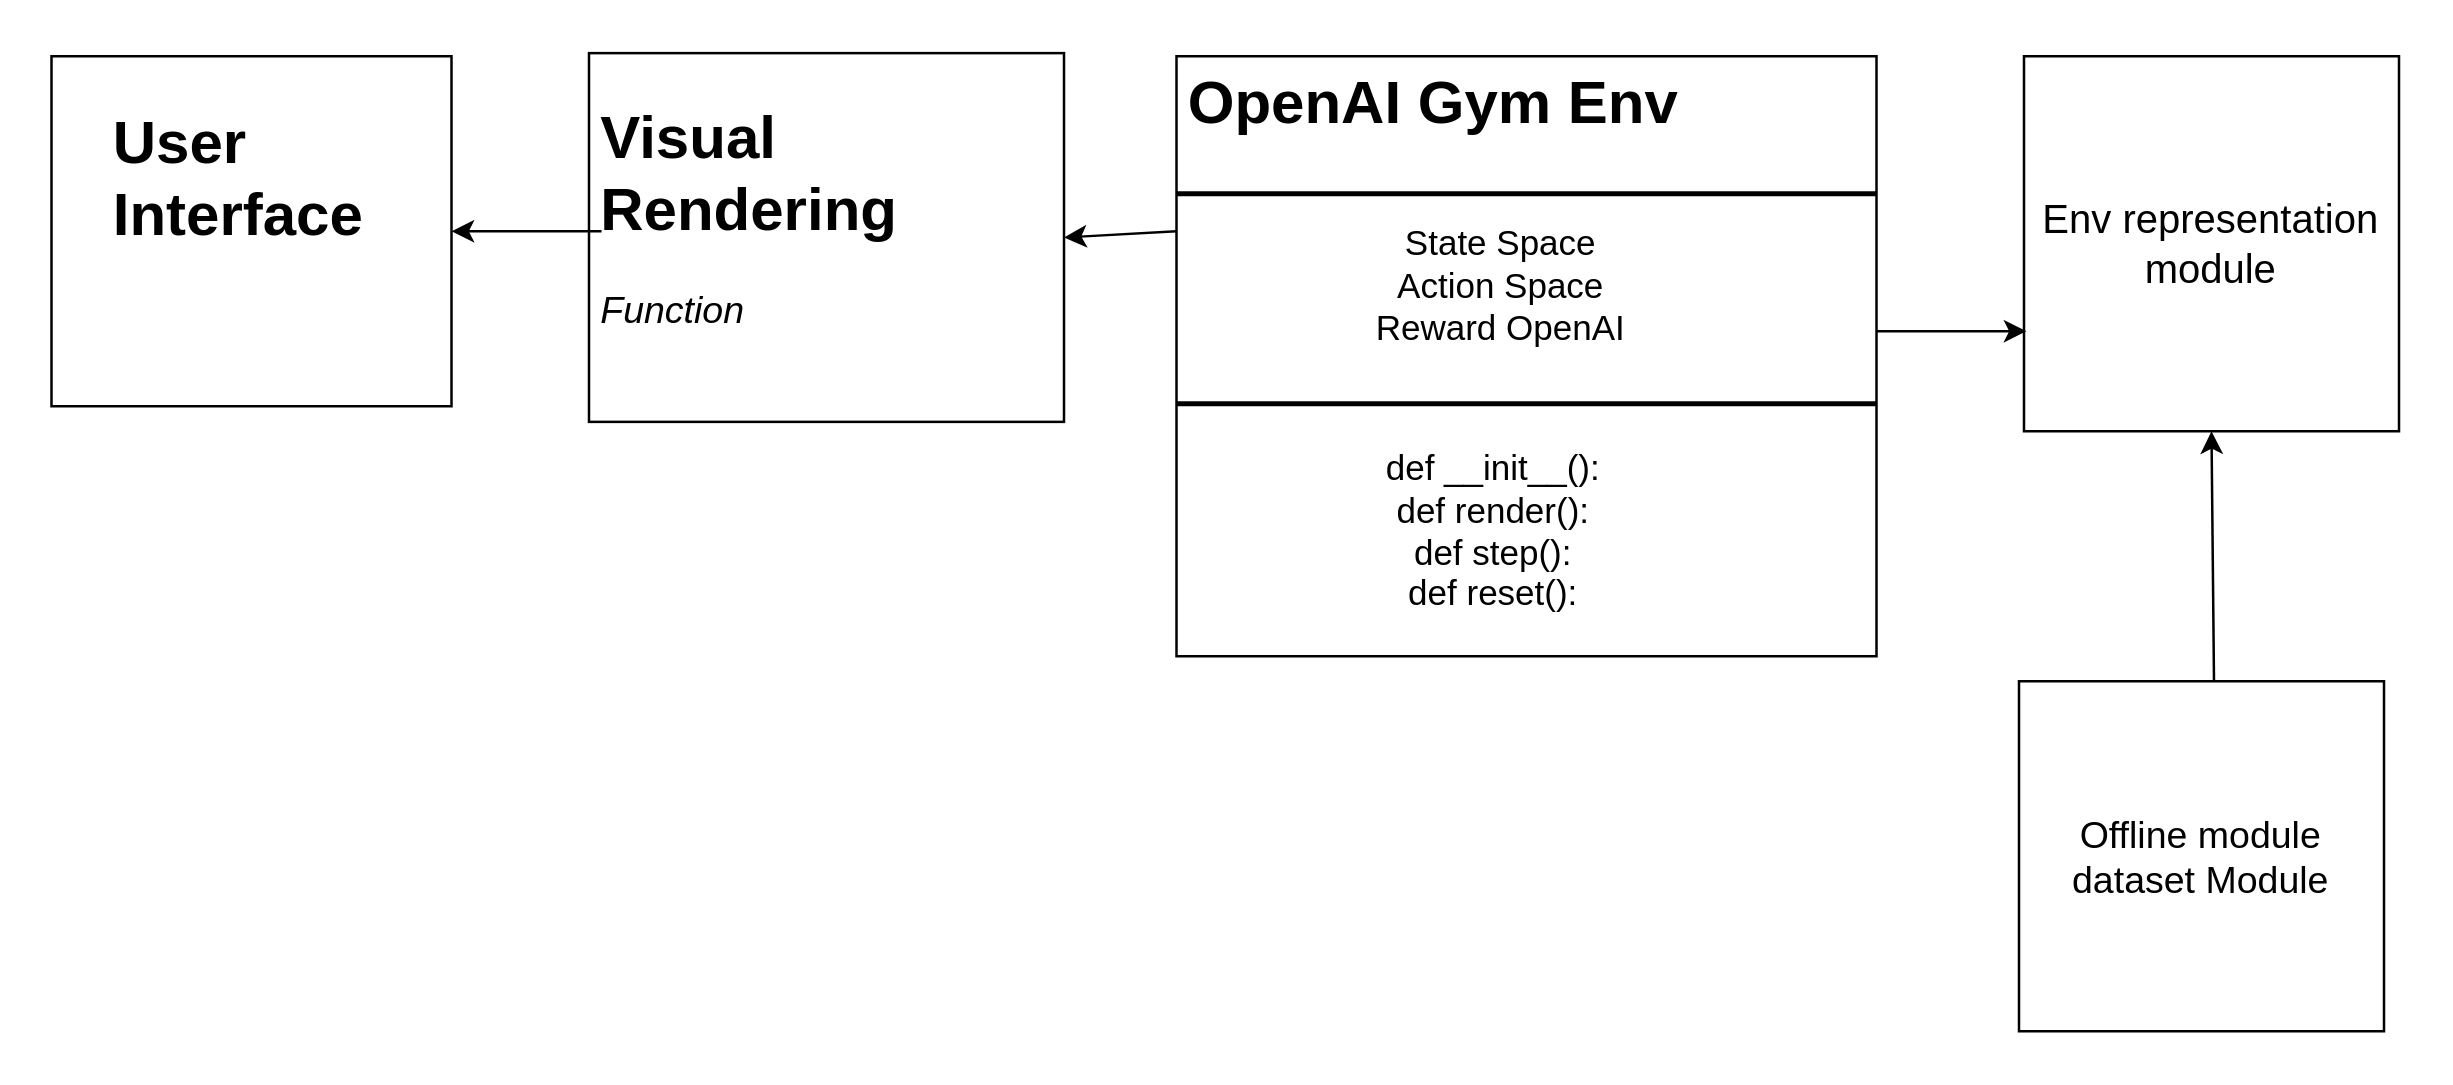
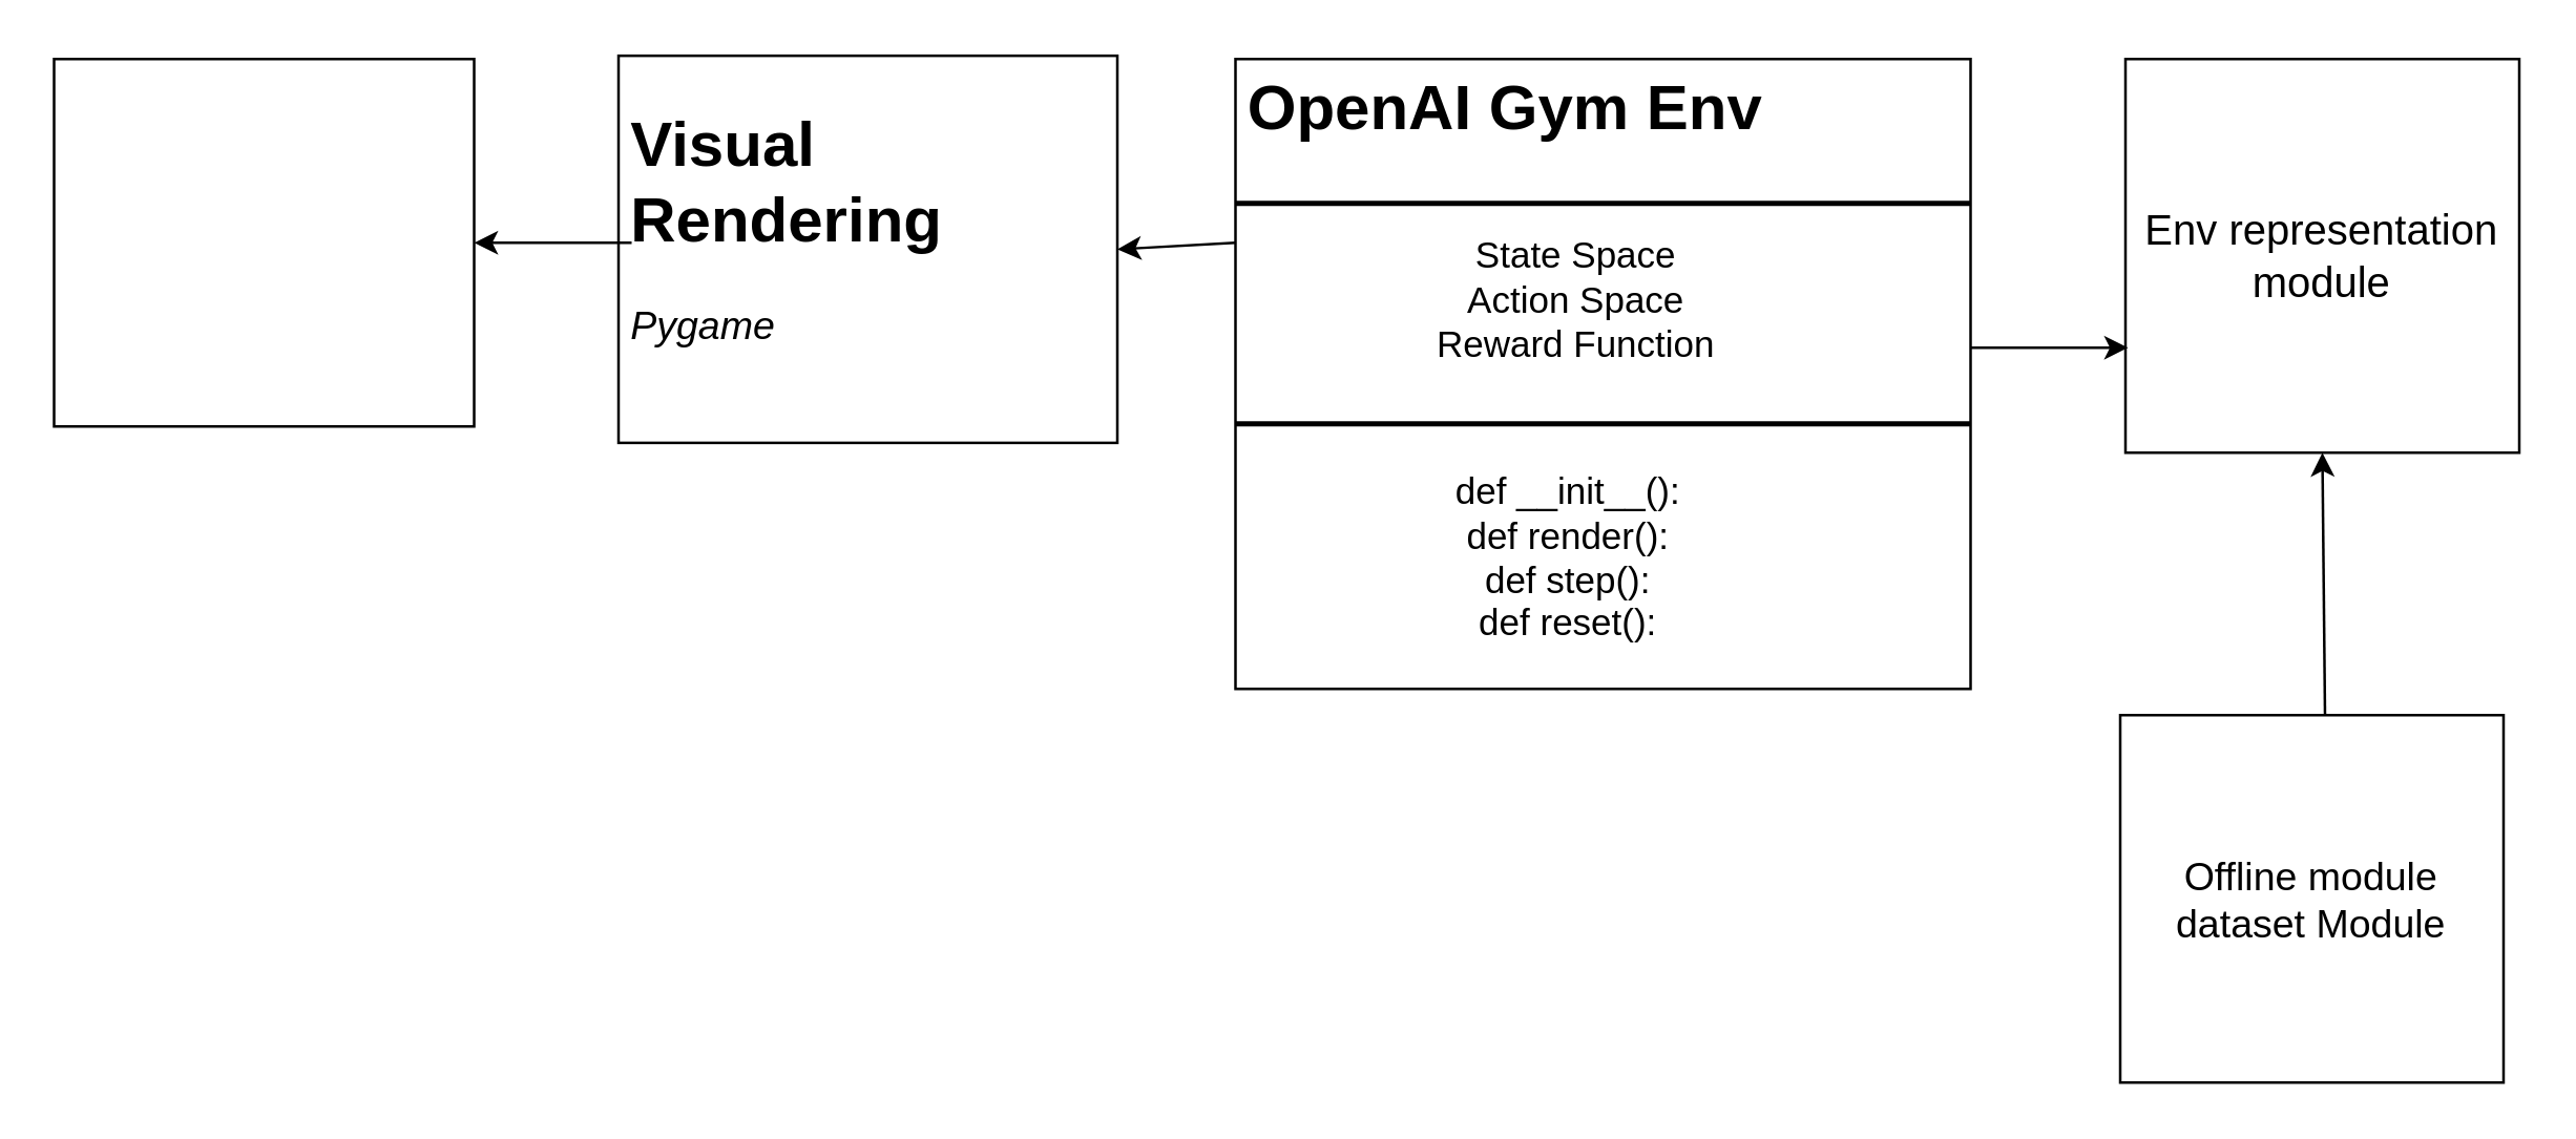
  <mxCell id="0" />
  <mxCell id="1" parent="0" />
  <mxCell id="2" value="" style="rounded=0;whiteSpace=wrap;html=1;" vertex="1" parent="1"><mxGeometry x="235" y="20.75" width="190" height="147.5" as="geometry" /></mxCell>
  <mxCell id="3" value="" style="rounded=0;whiteSpace=wrap;html=1;" vertex="1" parent="1"><mxGeometry x="470" y="22" width="280" height="240" as="geometry" /></mxCell>
  <mxCell id="4" value="" style="rounded=0;whiteSpace=wrap;html=1;" vertex="1" parent="1"><mxGeometry x="20" y="22" width="160" height="140" as="geometry" /></mxCell>
  <mxCell id="5" value="" style="endArrow=classic;html=1;rounded=0;entryX=1;entryY=0.5;entryDx=0;entryDy=0;" edge="1" parent="1" target="4"><mxGeometry width="50" height="50" relative="1" as="geometry"><mxPoint x="240" y="92" as="sourcePoint" /><mxPoint x="290" y="42" as="targetPoint" /></mxGeometry></mxCell>
  <mxCell id="6" value="" style="endArrow=classic;html=1;rounded=0;entryX=1;entryY=0.5;entryDx=0;entryDy=0;" edge="1" parent="1" target="2"><mxGeometry width="50" height="50" relative="1" as="geometry"><mxPoint x="470" y="92" as="sourcePoint" /><mxPoint x="520" y="42" as="targetPoint" /></mxGeometry></mxCell>
  <mxCell id="7" value="&lt;font style=&quot;font-size: 16px;&quot;&gt;Env representation module&lt;/font&gt;" style="whiteSpace=wrap;html=1;aspect=fixed;" vertex="1" parent="1"><mxGeometry x="809" y="22" width="150" height="150" as="geometry" /></mxCell>
  <mxCell id="8" value="&lt;h1&gt;OpenAI Gym Env&lt;/h1&gt;" style="text;html=1;strokeColor=none;fillColor=none;spacing=5;spacingTop=-20;whiteSpace=wrap;overflow=hidden;rounded=0;" vertex="1" parent="1"><mxGeometry x="470" y="20.75" width="280" height="120" as="geometry" /></mxCell>
- <mxCell id="9" value="&lt;h1&gt;Visual Rendering&lt;/h1&gt;&lt;div&gt;&lt;font style=&quot;font-size: 15px;&quot;&gt;&lt;i&gt;Function&lt;/i&gt;&lt;/font&gt;&lt;/div&gt;" style="text;html=1;strokeColor=none;fillColor=none;spacing=5;spacingTop=-20;whiteSpace=wrap;overflow=hidden;rounded=0;" vertex="1" parent="1"><mxGeometry x="235" y="34.5" width="190" height="120" as="geometry" /></mxCell>
- <mxCell id="10" value="&lt;h1&gt;User Interface&lt;/h1&gt;" style="text;html=1;strokeColor=none;fillColor=none;spacing=5;spacingTop=-20;whiteSpace=wrap;overflow=hidden;rounded=0;" vertex="1" parent="1"><mxGeometry x="40" y="37" width="130" height="120" as="geometry" /></mxCell>
+ <mxCell id="9" value="&lt;h1&gt;Visual Rendering&lt;/h1&gt;&lt;div&gt;&lt;font style=&quot;font-size: 15px;&quot;&gt;&lt;i&gt;Pygame&lt;/i&gt;&lt;/font&gt;&lt;/div&gt;" style="text;html=1;strokeColor=none;fillColor=none;spacing=5;spacingTop=-20;whiteSpace=wrap;overflow=hidden;rounded=0;" vertex="1" parent="1"><mxGeometry x="235" y="34.5" width="190" height="120" as="geometry" /></mxCell>
  <mxCell id="11" value="" style="line;strokeWidth=2;html=1;" vertex="1" parent="1"><mxGeometry x="470" y="72" width="280" height="10" as="geometry" /></mxCell>
  <mxCell id="12" value="" style="line;strokeWidth=2;html=1;" vertex="1" parent="1"><mxGeometry x="470" y="156" width="280" height="10" as="geometry" /></mxCell>
- <mxCell id="13" value="State Space&lt;br style=&quot;font-size: 14px;&quot;&gt;Action Space&lt;br style=&quot;font-size: 14px;&quot;&gt;Reward OpenAI" style="text;html=1;strokeColor=none;fillColor=none;align=center;verticalAlign=middle;whiteSpace=wrap;rounded=0;fontSize=14;" vertex="1" parent="1"><mxGeometry x="490" y="74" width="220" height="80" as="geometry" /></mxCell>
+ <mxCell id="13" value="State Space&lt;br style=&quot;font-size: 14px;&quot;&gt;Action Space&lt;br style=&quot;font-size: 14px;&quot;&gt;Reward Function" style="text;html=1;strokeColor=none;fillColor=none;align=center;verticalAlign=middle;whiteSpace=wrap;rounded=0;fontSize=14;" vertex="1" parent="1"><mxGeometry x="490" y="74" width="220" height="80" as="geometry" /></mxCell>
  <mxCell id="14" value="def __init__():&lt;br style=&quot;font-size: 14px;&quot;&gt;def render():&lt;br style=&quot;font-size: 14px;&quot;&gt;def step():&lt;br style=&quot;font-size: 14px;&quot;&gt;def reset():" style="text;html=1;strokeColor=none;fillColor=none;align=center;verticalAlign=middle;whiteSpace=wrap;rounded=0;fontSize=14;" vertex="1" parent="1"><mxGeometry x="487" y="172" width="220" height="80" as="geometry" /></mxCell>
  <mxCell id="15" value="&lt;font style=&quot;font-size: 15px;&quot;&gt;Offline module dataset Module&lt;/font&gt;" style="rounded=0;whiteSpace=wrap;html=1;" vertex="1" parent="1"><mxGeometry x="807" y="272" width="146" height="140" as="geometry" /></mxCell>
  <mxCell id="16" value="" style="endArrow=classic;html=1;rounded=0;entryX=0.5;entryY=1;entryDx=0;entryDy=0;" edge="1" parent="1" target="7"><mxGeometry width="50" height="50" relative="1" as="geometry"><mxPoint x="885" y="272" as="sourcePoint" /><mxPoint x="880.6" y="176.35" as="targetPoint" /></mxGeometry></mxCell>
  <mxCell id="17" value="" style="endArrow=classic;html=1;rounded=0;" edge="1" parent="1"><mxGeometry width="50" height="50" relative="1" as="geometry"><mxPoint x="750" y="132" as="sourcePoint" /><mxPoint x="810" y="132" as="targetPoint" /></mxGeometry></mxCell>
